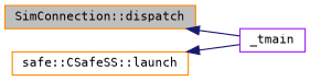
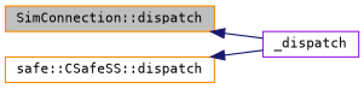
  digraph {
    fontname="DejaVu Sans Mono"
    rankdir=LR
    node [color=darkorange fontname="DejaVu Sans Mono" fontsize=10 shape=record]
    edge [color=midnightblue dir=back fontname="DejaVu Sans Mono" fontsize=10 labelfontname=FreeSans labelfontsize=10 style=solid]
    n1 [fillcolor=grey75 fontcolor=black height=0.2 label="SimConnection::dispatch" style=filled width=0.4]
-   n2 [color=purple height=0.2 label=_tmain width=0.4]
-   n3 [height=0.2 label="safe::CSafeSS::launch" width=0.4]
+   n2 [color=purple height=0.2 label=_dispatch width=0.4]
+   n3 [height=0.2 label="safe::CSafeSS::dispatch" width=0.4]
    n1 -> n2
    n3 -> n2
  }
